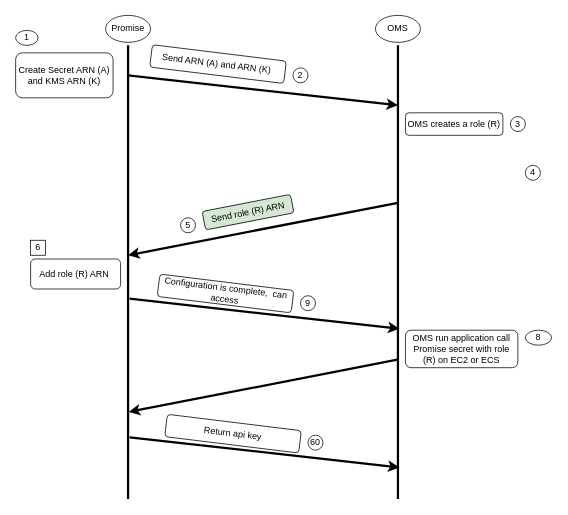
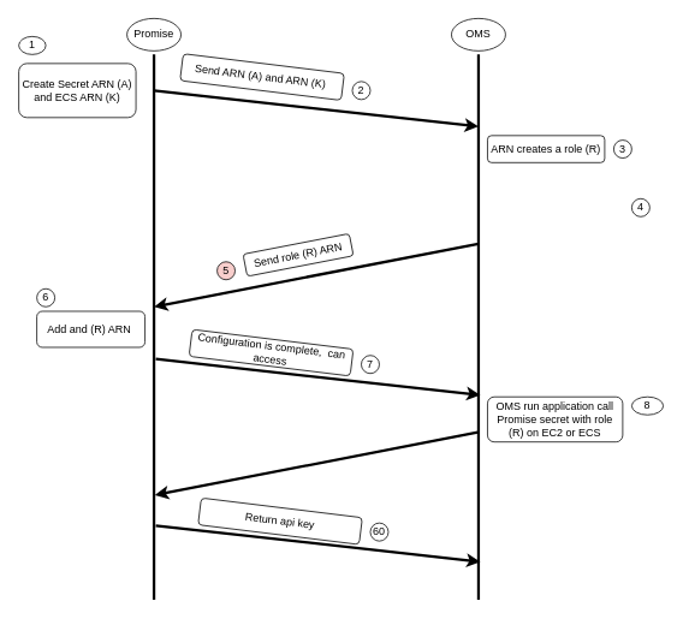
  <mxCell id="0" />
  <mxCell id="1" parent="0" />
  <mxCell id="2" value="Promise" style="ellipse;whiteSpace=wrap;html=1;" vertex="1" parent="1"><mxGeometry x="140" y="20" width="60" height="36" as="geometry" /></mxCell>
  <mxCell id="3" value="Send ARN (A) and ARN (K)&amp;nbsp;" style="rounded=1;whiteSpace=wrap;html=1;rotation=7;direction=west;" vertex="1" parent="1"><mxGeometry x="200" y="70" width="180" height="30" as="geometry" /></mxCell>
- <mxCell id="4" value="OMS creates a role (R)" style="rounded=1;whiteSpace=wrap;html=1;" vertex="1" parent="1"><mxGeometry x="540" y="150" width="130" height="30" as="geometry" /></mxCell>
- <mxCell id="5" value="Send role (R) ARN" style="rounded=1;whiteSpace=wrap;html=1;rotation=-11;fillColor=#d5e8d4;" vertex="1" parent="1"><mxGeometry x="270" y="270" width="120" height="25" as="geometry" /></mxCell>
- <mxCell id="6" value="Add role (R) ARN&amp;nbsp;" style="rounded=1;whiteSpace=wrap;html=1;" vertex="1" parent="1"><mxGeometry x="40" y="345" width="120" height="40" as="geometry" /></mxCell>
+ <mxCell id="4" value="ARN creates a role (R)" style="rounded=1;whiteSpace=wrap;html=1;" vertex="1" parent="1"><mxGeometry x="540" y="150" width="130" height="30" as="geometry" /></mxCell>
+ <mxCell id="5" value="Send role (R) ARN" style="rounded=1;whiteSpace=wrap;html=1;rotation=-11;" vertex="1" parent="1"><mxGeometry x="270" y="270" width="120" height="25" as="geometry" /></mxCell>
+ <mxCell id="6" value="Add and (R) ARN&amp;nbsp;" style="rounded=1;whiteSpace=wrap;html=1;" vertex="1" parent="1"><mxGeometry x="40" y="345" width="120" height="40" as="geometry" /></mxCell>
  <mxCell id="7" value="" style="endArrow=none;html=1;rounded=0;strokeWidth=3;" edge="1" parent="1"><mxGeometry width="50" height="50" relative="1" as="geometry"><mxPoint x="170" y="665" as="sourcePoint" /><mxPoint x="170" y="60" as="targetPoint" /></mxGeometry></mxCell>
  <mxCell id="8" value="" style="endArrow=none;html=1;rounded=0;strokeWidth=3;" edge="1" parent="1"><mxGeometry width="50" height="50" relative="1" as="geometry"><mxPoint x="530" y="665" as="sourcePoint" /><mxPoint x="530" y="60" as="targetPoint" /></mxGeometry></mxCell>
  <mxCell id="9" value="OMS" style="ellipse;whiteSpace=wrap;html=1;" vertex="1" parent="1"><mxGeometry x="500" y="20" width="60" height="36" as="geometry" /></mxCell>
  <mxCell id="10" value="" style="endArrow=classic;html=1;rounded=0;strokeWidth=3;" edge="1" parent="1"><mxGeometry width="50" height="50" relative="1" as="geometry"><mxPoint x="170" y="100" as="sourcePoint" /><mxPoint x="530" y="140" as="targetPoint" /></mxGeometry></mxCell>
- <mxCell id="11" value="Create Secret ARN (A) &lt;br&gt;and KMS ARN (K)" style="rounded=1;whiteSpace=wrap;html=1;" vertex="1" parent="1"><mxGeometry x="20" y="70" width="130" height="60" as="geometry" /></mxCell>
+ <mxCell id="11" value="Create Secret ARN (A) &lt;br&gt;and ECS ARN (K)" style="rounded=1;whiteSpace=wrap;html=1;" vertex="1" parent="1"><mxGeometry x="20" y="70" width="130" height="60" as="geometry" /></mxCell>
  <mxCell id="12" value="" style="endArrow=classic;html=1;rounded=0;strokeWidth=3;" edge="1" parent="1"><mxGeometry width="50" height="50" relative="1" as="geometry"><mxPoint x="530" y="270" as="sourcePoint" /><mxPoint x="170" y="340" as="targetPoint" /></mxGeometry></mxCell>
  <mxCell id="13" value="" style="endArrow=classic;html=1;rounded=0;strokeWidth=3;" edge="1" parent="1"><mxGeometry width="50" height="50" relative="1" as="geometry"><mxPoint x="172" y="398" as="sourcePoint" /><mxPoint x="532" y="438" as="targetPoint" /></mxGeometry></mxCell>
  <mxCell id="14" value="Configuration is complete,&amp;nbsp; can access" style="rounded=1;whiteSpace=wrap;html=1;rotation=7;direction=west;" vertex="1" parent="1"><mxGeometry x="210" y="376" width="180" height="30" as="geometry" /></mxCell>
  <mxCell id="15" value="OMS run application call Promise secret with role (R) on EC2 or ECS" style="rounded=1;whiteSpace=wrap;html=1;" vertex="1" parent="1"><mxGeometry x="540" y="440" width="150" height="50" as="geometry" /></mxCell>
  <mxCell id="16" value="" style="endArrow=classic;html=1;rounded=0;strokeWidth=3;" edge="1" parent="1"><mxGeometry width="50" height="50" relative="1" as="geometry"><mxPoint x="531" y="479" as="sourcePoint" /><mxPoint x="171" y="549" as="targetPoint" /></mxGeometry></mxCell>
  <mxCell id="17" value="" style="endArrow=classic;html=1;rounded=0;strokeWidth=3;" edge="1" parent="1"><mxGeometry width="50" height="50" relative="1" as="geometry"><mxPoint x="172" y="583" as="sourcePoint" /><mxPoint x="532" y="623" as="targetPoint" /></mxGeometry></mxCell>
  <mxCell id="18" value="Return api key" style="rounded=1;whiteSpace=wrap;html=1;rotation=7;direction=west;" vertex="1" parent="1"><mxGeometry x="220" y="563" width="180" height="30" as="geometry" /></mxCell>
  <mxCell id="19" value="1" style="ellipse;whiteSpace=wrap;html=1;aspect=fixed;" vertex="1" parent="1"><mxGeometry x="20" y="40" width="30" height="20" as="geometry" /></mxCell>
  <mxCell id="20" value="2" style="ellipse;whiteSpace=wrap;html=1;aspect=fixed;" vertex="1" parent="1"><mxGeometry x="390" y="90" width="20" height="20" as="geometry" /></mxCell>
  <mxCell id="21" value="3" style="ellipse;whiteSpace=wrap;html=1;aspect=fixed;" vertex="1" parent="1"><mxGeometry x="680" y="155" width="20" height="20" as="geometry" /></mxCell>
  <mxCell id="22" value="4" style="ellipse;whiteSpace=wrap;html=1;aspect=fixed;" vertex="1" parent="1"><mxGeometry x="700" y="220" width="20" height="20" as="geometry" /></mxCell>
- <mxCell id="23" value="5" style="ellipse;whiteSpace=wrap;html=1;aspect=fixed;" vertex="1" parent="1"><mxGeometry x="240" y="290" width="20" height="20" as="geometry" /></mxCell>
- <mxCell id="24" value="6" style="whiteSpace=wrap;html=1;aspect=fixed;rounded=0;" vertex="1" parent="1"><mxGeometry x="40" y="320" width="20" height="20" as="geometry" /></mxCell>
- <mxCell id="25" value="9" style="ellipse;whiteSpace=wrap;html=1;aspect=fixed;" vertex="1" parent="1"><mxGeometry x="400" y="394" width="20" height="20" as="geometry" /></mxCell>
+ <mxCell id="23" value="5" style="ellipse;whiteSpace=wrap;html=1;aspect=fixed;fillColor=#f8cecc;" vertex="1" parent="1"><mxGeometry x="240" y="290" width="20" height="20" as="geometry" /></mxCell>
+ <mxCell id="24" value="6" style="ellipse;whiteSpace=wrap;html=1;aspect=fixed;" vertex="1" parent="1"><mxGeometry x="40" y="320" width="20" height="20" as="geometry" /></mxCell>
+ <mxCell id="25" value="7" style="ellipse;whiteSpace=wrap;html=1;aspect=fixed;" vertex="1" parent="1"><mxGeometry x="400" y="394" width="20" height="20" as="geometry" /></mxCell>
  <mxCell id="26" value="8" style="ellipse;whiteSpace=wrap;html=1;aspect=fixed;" vertex="1" parent="1"><mxGeometry x="700" y="440" width="35" height="20" as="geometry" /></mxCell>
  <mxCell id="27" value="60" style="ellipse;whiteSpace=wrap;html=1;aspect=fixed;" vertex="1" parent="1"><mxGeometry x="410" y="580" width="20" height="20" as="geometry" /></mxCell>
